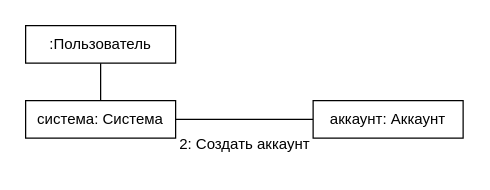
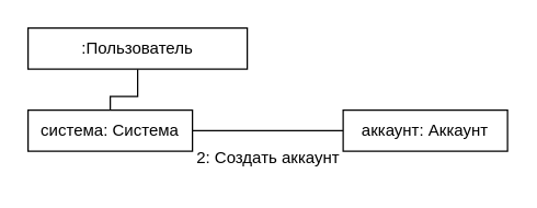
  <mxCell id="0" />
  <mxCell id="1" parent="0" />
  <mxCell id="2" style="edgeStyle=orthogonalEdgeStyle;rounded=0;orthogonalLoop=1;jettySize=auto;html=1;endArrow=none;startFill=0;" edge="1" parent="1" source="3" target="5"><mxGeometry relative="1" as="geometry" /></mxCell>
- <mxCell id="3" value=":Пользователь" style="rounded=0;whiteSpace=wrap;html=1;" vertex="1" parent="1"><mxGeometry x="20" y="20" width="120" height="30" as="geometry" /></mxCell>
+ <mxCell id="3" value=":Пользователь" style="rounded=0;whiteSpace=wrap;html=1;" vertex="1" parent="1"><mxGeometry x="20" y="20" width="160" height="30" as="geometry" /></mxCell>
  <mxCell id="4" style="edgeStyle=orthogonalEdgeStyle;rounded=0;orthogonalLoop=1;jettySize=auto;html=1;entryX=0;entryY=0.5;entryDx=0;entryDy=0;endArrow=none;startFill=0;" edge="1" parent="1" source="5" target="6"><mxGeometry relative="1" as="geometry"><Array as="points"><mxPoint x="200" y="95" /><mxPoint x="200" y="95" /></Array></mxGeometry></mxCell>
  <mxCell id="5" value="система: Система" style="rounded=0;whiteSpace=wrap;html=1;" vertex="1" parent="1"><mxGeometry x="20" y="80" width="120" height="30" as="geometry" /></mxCell>
  <mxCell id="6" value="аккаунт: Аккаунт" style="rounded=0;whiteSpace=wrap;html=1;" vertex="1" parent="1"><mxGeometry x="250" y="80" width="120" height="30" as="geometry" /></mxCell>
  <mxCell id="7" value="2: Создать аккаунт" style="text;html=1;align=center;verticalAlign=middle;resizable=0;points=[];autosize=1;strokeColor=none;fillColor=none;" vertex="1" parent="1"><mxGeometry x="130" y="100" width="130" height="30" as="geometry" /></mxCell>
